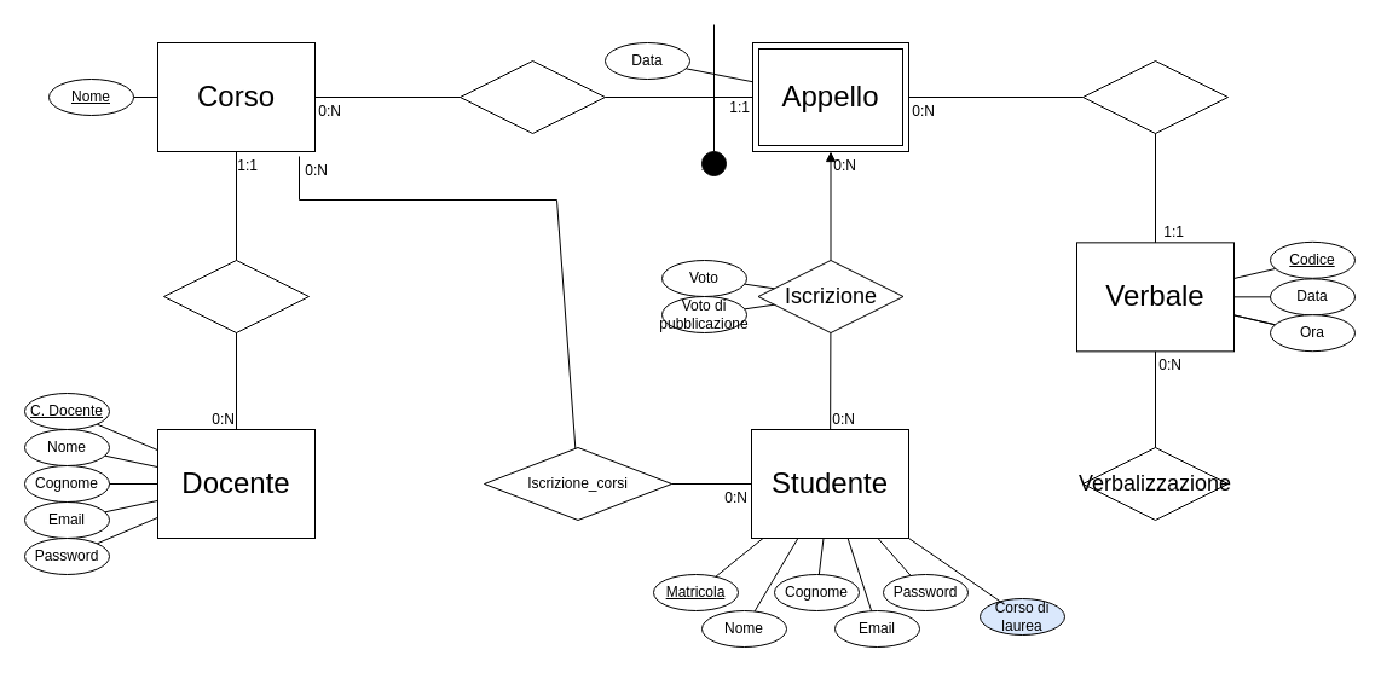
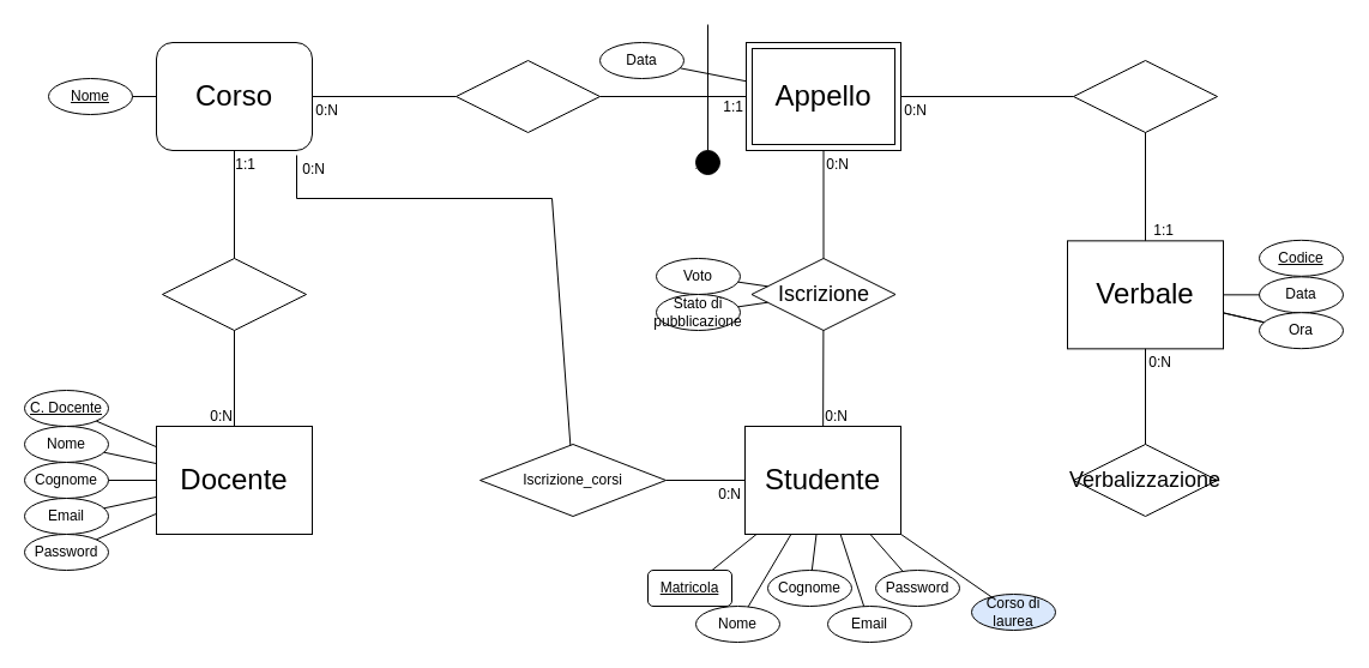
  <mxCell id="0" />
  <mxCell id="1" parent="0" />
  <mxCell id="2" value="&lt;font style=&quot;font-size: 24px;&quot;&gt;Docente&lt;/font&gt;" style="whiteSpace=wrap;html=1;align=center;" parent="1" vertex="1"><mxGeometry x="130" y="355" width="130" height="90" as="geometry" /></mxCell>
  <mxCell id="3" value="Nome" style="ellipse;whiteSpace=wrap;html=1;align=center;" parent="1" vertex="1"><mxGeometry x="20" y="355" width="70" height="30" as="geometry" /></mxCell>
  <mxCell id="4" value="Cognome" style="ellipse;whiteSpace=wrap;html=1;align=center;" parent="1" vertex="1"><mxGeometry x="20" y="385" width="70" height="30" as="geometry" /></mxCell>
  <mxCell id="5" value="Email" style="ellipse;whiteSpace=wrap;html=1;align=center;" parent="1" vertex="1"><mxGeometry x="20" y="415" width="70" height="30" as="geometry" /></mxCell>
  <mxCell id="6" value="Password" style="ellipse;whiteSpace=wrap;html=1;align=center;" parent="1" vertex="1"><mxGeometry x="20" y="445" width="70" height="30" as="geometry" /></mxCell>
  <mxCell id="7" value="C. Docente" style="ellipse;whiteSpace=wrap;html=1;align=center;fontStyle=4;" parent="1" vertex="1"><mxGeometry x="20" y="325" width="70" height="30" as="geometry" /></mxCell>
- <mxCell id="8" value="&lt;font style=&quot;font-size: 24px;&quot;&gt;Corso&lt;/font&gt;" style="whiteSpace=wrap;html=1;align=center;" parent="1" vertex="1"><mxGeometry x="130" y="35" width="130" height="90" as="geometry" /></mxCell>
+ <mxCell id="8" value="&lt;font style=&quot;font-size: 24px;&quot;&gt;Corso&lt;/font&gt;" style="whiteSpace=wrap;html=1;align=center;rounded=1;" parent="1" vertex="1"><mxGeometry x="130" y="35" width="130" height="90" as="geometry" /></mxCell>
  <mxCell id="9" value="Nome" style="ellipse;whiteSpace=wrap;html=1;align=center;fontStyle=4;" parent="1" vertex="1"><mxGeometry x="40" y="65" width="70" height="30" as="geometry" /></mxCell>
  <mxCell id="10" value="" style="shape=rhombus;perimeter=rhombusPerimeter;whiteSpace=wrap;html=1;align=center;" parent="1" vertex="1"><mxGeometry x="135" y="215" width="120" height="60" as="geometry" /></mxCell>
  <mxCell id="11" value="" style="endArrow=none;html=1;rounded=0;" parent="1" source="2" target="7" edge="1"><mxGeometry width="50" height="50" relative="1" as="geometry"><mxPoint x="120" y="525" as="sourcePoint" /><mxPoint x="170" y="475" as="targetPoint" /></mxGeometry></mxCell>
  <mxCell id="12" value="" style="endArrow=none;html=1;rounded=0;" parent="1" source="2" target="3" edge="1"><mxGeometry width="50" height="50" relative="1" as="geometry"><mxPoint x="140" y="382" as="sourcePoint" /><mxPoint x="90" y="361" as="targetPoint" /></mxGeometry></mxCell>
  <mxCell id="13" value="" style="endArrow=none;html=1;rounded=0;" parent="1" source="2" target="4" edge="1"><mxGeometry width="50" height="50" relative="1" as="geometry"><mxPoint x="150" y="392" as="sourcePoint" /><mxPoint x="100" y="371" as="targetPoint" /></mxGeometry></mxCell>
  <mxCell id="14" value="" style="endArrow=none;html=1;rounded=0;" parent="1" source="2" target="5" edge="1"><mxGeometry width="50" height="50" relative="1" as="geometry"><mxPoint x="160" y="402" as="sourcePoint" /><mxPoint x="110" y="381" as="targetPoint" /></mxGeometry></mxCell>
  <mxCell id="15" value="" style="endArrow=none;html=1;rounded=0;" parent="1" source="2" target="6" edge="1"><mxGeometry width="50" height="50" relative="1" as="geometry"><mxPoint x="170" y="412" as="sourcePoint" /><mxPoint x="120" y="391" as="targetPoint" /></mxGeometry></mxCell>
  <mxCell id="16" value="" style="endArrow=none;html=1;rounded=0;" parent="1" source="8" target="9" edge="1"><mxGeometry width="50" height="50" relative="1" as="geometry"><mxPoint x="120" y="50" as="sourcePoint" /><mxPoint x="70" y="29" as="targetPoint" /></mxGeometry></mxCell>
  <mxCell id="17" value="" style="endArrow=none;html=1;rounded=0;" parent="1" source="10" target="2" edge="1"><mxGeometry relative="1" as="geometry"><mxPoint x="20" y="295" as="sourcePoint" /><mxPoint x="180" y="295" as="targetPoint" /></mxGeometry></mxCell>
  <mxCell id="18" value="0:N" style="resizable=0;html=1;whiteSpace=wrap;align=right;verticalAlign=bottom;" parent="17" connectable="0" vertex="1"><mxGeometry x="1" relative="1" as="geometry"><mxPoint as="offset" /></mxGeometry></mxCell>
  <mxCell id="19" value="" style="endArrow=none;html=1;rounded=0;" parent="1" source="10" target="8" edge="1"><mxGeometry relative="1" as="geometry"><mxPoint x="140" y="200.2" as="sourcePoint" /><mxPoint x="175.729" as="targetPoint" y="115" /></mxGeometry></mxCell>
  <mxCell id="20" value="1:1" style="resizable=0;html=1;whiteSpace=wrap;align=right;verticalAlign=bottom;" parent="19" connectable="0" vertex="1"><mxGeometry x="1" relative="1" as="geometry"><mxPoint x="19" y="20" as="offset" /></mxGeometry></mxCell>
  <mxCell id="21" value="Data" style="ellipse;whiteSpace=wrap;html=1;align=center;" parent="1" vertex="1"><mxGeometry x="500" y="35" width="70" height="30" as="geometry" /></mxCell>
  <mxCell id="22" value="" style="endArrow=none;html=1;rounded=0;" parent="1" source="28" target="21" edge="1"><mxGeometry width="50" height="50" relative="1" as="geometry"><mxPoint x="631" y="83" as="sourcePoint" /><mxPoint x="590" y="79" as="targetPoint" /></mxGeometry></mxCell>
  <mxCell id="23" value="" style="shape=rhombus;perimeter=rhombusPerimeter;whiteSpace=wrap;html=1;align=center;" parent="1" vertex="1"><mxGeometry x="380" y="50" width="120" height="60" as="geometry" /></mxCell>
  <mxCell id="24" value="" style="endArrow=none;html=1;rounded=0;" parent="1" source="23" target="8" edge="1"><mxGeometry relative="1" as="geometry"><mxPoint x="101" y="233" as="sourcePoint" /><mxPoint x="172" y="135" as="targetPoint" /></mxGeometry></mxCell>
  <mxCell id="25" value="0:N" style="resizable=0;html=1;whiteSpace=wrap;align=right;verticalAlign=bottom;" parent="24" connectable="0" vertex="1"><mxGeometry x="1" relative="1" as="geometry"><mxPoint x="23" y="20" as="offset" /></mxGeometry></mxCell>
  <mxCell id="26" value="" style="endArrow=none;html=1;rounded=0;" parent="1" source="23" target="28" edge="1"><mxGeometry relative="1" as="geometry"><mxPoint x="111" y="243" as="sourcePoint" /><mxPoint x="182" y="145" as="targetPoint" /></mxGeometry></mxCell>
  <mxCell id="27" value="1:1" style="resizable=0;html=1;whiteSpace=wrap;align=right;verticalAlign=bottom;" parent="26" connectable="0" vertex="1"><mxGeometry x="1" relative="1" as="geometry"><mxPoint x="-1" y="17" as="offset" /></mxGeometry></mxCell>
  <mxCell id="28" value="&lt;font style=&quot;font-size: 24px;&quot;&gt;Appello&lt;/font&gt;" style="shape=ext;margin=3;double=1;whiteSpace=wrap;html=1;align=center;" parent="1" vertex="1"><mxGeometry x="622" y="35" width="129" height="90" as="geometry" /></mxCell>
  <mxCell id="29" value="" style="endArrow=none;html=1;rounded=0;" parent="1" source="31" edge="1"><mxGeometry width="50" height="50" relative="1" as="geometry"><mxPoint x="590" y="140" as="sourcePoint" /><mxPoint x="590" y="20" as="targetPoint" /></mxGeometry></mxCell>
  <mxCell id="30" value="" style="endArrow=none;html=1;rounded=0;" parent="1" target="31" edge="1"><mxGeometry width="50" height="50" relative="1" as="geometry"><mxPoint x="580" y="140" as="sourcePoint" /><mxPoint x="580" y="20" as="targetPoint" /></mxGeometry></mxCell>
  <mxCell id="31" value="" style="ellipse;whiteSpace=wrap;html=1;aspect=fixed;fillColor=#000000;" parent="1" vertex="1"><mxGeometry x="580" y="125" width="20" height="20" as="geometry" /></mxCell>
  <mxCell id="32" value="&lt;font style=&quot;font-size: 18px;&quot;&gt;Iscrizione&lt;/font&gt;" style="shape=rhombus;perimeter=rhombusPerimeter;whiteSpace=wrap;html=1;align=center;" parent="1" vertex="1"><mxGeometry x="626.5" y="215" width="120" height="60" as="geometry" /></mxCell>
- <mxCell id="33" value="" style="endArrow=block;html=1;rounded=0;" parent="1" source="32" target="28" edge="1"><mxGeometry relative="1" as="geometry"><mxPoint x="770" y="245" as="sourcePoint" /><mxPoint x="770" y="155" as="targetPoint" /></mxGeometry></mxCell>
+ <mxCell id="33" value="" style="endArrow=none;html=1;rounded=0;" parent="1" source="32" target="28" edge="1"><mxGeometry relative="1" as="geometry"><mxPoint x="770" y="245" as="sourcePoint" /><mxPoint x="770" y="155" as="targetPoint" /></mxGeometry></mxCell>
  <mxCell id="34" value="0:N" style="resizable=0;html=1;whiteSpace=wrap;align=right;verticalAlign=bottom;" parent="33" connectable="0" vertex="1"><mxGeometry x="1" relative="1" as="geometry"><mxPoint x="22" y="20" as="offset" /></mxGeometry></mxCell>
  <mxCell id="35" value="Voto" style="ellipse;whiteSpace=wrap;html=1;align=center;" parent="1" vertex="1"><mxGeometry x="547" y="215" width="70" height="30" as="geometry" /></mxCell>
- <mxCell id="36" value="Voto di pubblicazione" style="ellipse;whiteSpace=wrap;html=1;align=center;" parent="1" vertex="1"><mxGeometry x="547" y="245" width="70" height="30" as="geometry" /></mxCell>
+ <mxCell id="36" value="Stato di pubblicazione" style="ellipse;whiteSpace=wrap;html=1;align=center;" parent="1" vertex="1"><mxGeometry x="547" y="245" width="70" height="30" as="geometry" /></mxCell>
  <mxCell id="37" value="" style="endArrow=none;html=1;rounded=0;" parent="1" source="35" target="32" edge="1"><mxGeometry width="50" height="50" relative="1" as="geometry"><mxPoint x="632" y="77" as="sourcePoint" /><mxPoint x="577" y="66" as="targetPoint" /></mxGeometry></mxCell>
  <mxCell id="38" value="" style="endArrow=none;html=1;rounded=0;" parent="1" source="36" target="32" edge="1"><mxGeometry width="50" height="50" relative="1" as="geometry"><mxPoint x="791" y="244" as="sourcePoint" /><mxPoint x="745" y="249" as="targetPoint" /></mxGeometry></mxCell>
  <mxCell id="39" value="&lt;font style=&quot;font-size: 24px;&quot;&gt;Studente&lt;/font&gt;" style="whiteSpace=wrap;html=1;align=center;" parent="1" vertex="1"><mxGeometry x="621" y="355" width="130" height="90" as="geometry" /></mxCell>
  <mxCell id="40" value="Nome" style="ellipse;whiteSpace=wrap;html=1;align=center;" parent="1" vertex="1"><mxGeometry x="580" y="505" width="70" height="30" as="geometry" /></mxCell>
  <mxCell id="41" value="Cognome" style="ellipse;whiteSpace=wrap;html=1;align=center;" parent="1" vertex="1"><mxGeometry x="640" y="475" width="70" height="30" as="geometry" /></mxCell>
  <mxCell id="42" value="Email" style="ellipse;whiteSpace=wrap;html=1;align=center;" parent="1" vertex="1"><mxGeometry x="690" y="505" width="70" height="30" as="geometry" /></mxCell>
  <mxCell id="43" value="Password" style="ellipse;whiteSpace=wrap;html=1;align=center;" parent="1" vertex="1"><mxGeometry x="730" y="475" width="70" height="30" as="geometry" /></mxCell>
- <mxCell id="44" value="Matricola" style="ellipse;whiteSpace=wrap;html=1;align=center;fontStyle=4;" parent="1" vertex="1"><mxGeometry x="540" y="475" width="70" height="30" as="geometry" /></mxCell>
+ <mxCell id="44" value="Matricola" style="whiteSpace=wrap;html=1;align=center;fontStyle=4;rounded=1;" parent="1" vertex="1"><mxGeometry x="540" y="475" width="70" height="30" as="geometry" /></mxCell>
  <mxCell id="45" value="" style="endArrow=none;html=1;rounded=0;" parent="1" source="39" target="44" edge="1"><mxGeometry width="50" height="50" relative="1" as="geometry"><mxPoint x="611" y="525" as="sourcePoint" /><mxPoint x="661" y="475" as="targetPoint" /></mxGeometry></mxCell>
  <mxCell id="46" value="" style="endArrow=none;html=1;rounded=0;" parent="1" source="39" target="40" edge="1"><mxGeometry width="50" height="50" relative="1" as="geometry"><mxPoint x="631" y="382" as="sourcePoint" /><mxPoint x="581" y="361" as="targetPoint" /></mxGeometry></mxCell>
  <mxCell id="47" value="" style="endArrow=none;html=1;rounded=0;" parent="1" source="39" target="41" edge="1"><mxGeometry width="50" height="50" relative="1" as="geometry"><mxPoint x="641" y="392" as="sourcePoint" /><mxPoint x="591" y="371" as="targetPoint" /></mxGeometry></mxCell>
  <mxCell id="48" value="" style="endArrow=none;html=1;rounded=0;" parent="1" source="39" target="42" edge="1"><mxGeometry width="50" height="50" relative="1" as="geometry"><mxPoint x="651" y="402" as="sourcePoint" /><mxPoint x="601" y="381" as="targetPoint" /></mxGeometry></mxCell>
  <mxCell id="49" value="" style="endArrow=none;html=1;rounded=0;" parent="1" source="39" target="43" edge="1"><mxGeometry width="50" height="50" relative="1" as="geometry"><mxPoint x="661" y="412" as="sourcePoint" /><mxPoint x="611" y="391" as="targetPoint" /></mxGeometry></mxCell>
  <mxCell id="50" value="Corso di laurea" style="ellipse;whiteSpace=wrap;html=1;align=center;fillColor=#dae8fc;" parent="1" vertex="1"><mxGeometry x="810" y="495" width="70" height="30" as="geometry" /></mxCell>
  <mxCell id="51" value="" style="endArrow=none;html=1;rounded=0;" parent="1" source="39" target="50" edge="1"><mxGeometry width="50" height="50" relative="1" as="geometry"><mxPoint x="631" y="438" as="sourcePoint" /><mxPoint x="581" y="459" as="targetPoint" /></mxGeometry></mxCell>
  <mxCell id="52" value="" style="endArrow=none;html=1;rounded=0;" parent="1" source="32" target="39" edge="1"><mxGeometry relative="1" as="geometry"><mxPoint x="697" y="225" as="sourcePoint" /><mxPoint x="697" y="135" as="targetPoint" /></mxGeometry></mxCell>
  <mxCell id="53" value="0:N" style="resizable=0;html=1;whiteSpace=wrap;align=right;verticalAlign=bottom;" parent="52" connectable="0" vertex="1"><mxGeometry x="1" relative="1" as="geometry"><mxPoint x="22" as="offset" /></mxGeometry></mxCell>
  <mxCell id="54" value="&lt;font style=&quot;font-size: 24px;&quot;&gt;Verbale&lt;/font&gt;" style="whiteSpace=wrap;html=1;align=center;" parent="1" vertex="1"><mxGeometry x="890" y="200.35" width="130" height="90" as="geometry" /></mxCell>
  <mxCell id="55" value="Data" style="ellipse;whiteSpace=wrap;html=1;align=center;" parent="1" vertex="1"><mxGeometry x="1050" y="230.35" width="70" height="30" as="geometry" /></mxCell>
  <mxCell id="56" value="Codice" style="ellipse;whiteSpace=wrap;html=1;align=center;fontStyle=4;" parent="1" vertex="1"><mxGeometry x="1050" y="199.83" width="70" height="30" as="geometry" /></mxCell>
- <mxCell id="57" value="" style="endArrow=none;html=1;rounded=0;" parent="1" source="54" target="56" edge="1"><mxGeometry width="50" height="50" relative="1" as="geometry"><mxPoint x="880" y="370.35" as="sourcePoint" /><mxPoint x="930" y="320.35" as="targetPoint" /></mxGeometry></mxCell>
  <mxCell id="58" value="" style="endArrow=none;html=1;rounded=0;" parent="1" source="54" target="55" edge="1"><mxGeometry width="50" height="50" relative="1" as="geometry"><mxPoint x="900" y="227.35" as="sourcePoint" /><mxPoint x="850" y="206.35" as="targetPoint" /></mxGeometry></mxCell>
  <mxCell id="59" value="" style="endArrow=none;html=1;rounded=0;" parent="1" source="54" target="62" edge="1"><mxGeometry width="50" height="50" relative="1" as="geometry"><mxPoint x="910" y="237.35" as="sourcePoint" /><mxPoint x="860" y="216.35" as="targetPoint" /></mxGeometry></mxCell>
  <mxCell id="60" value="" style="shape=rhombus;perimeter=rhombusPerimeter;whiteSpace=wrap;html=1;align=center;" parent="1" vertex="1"><mxGeometry x="895" y="50" width="120" height="60" as="geometry" /></mxCell>
  <mxCell id="61" value="" style="endArrow=none;html=1;rounded=0;" parent="1" source="54" target="62" edge="1"><mxGeometry width="50" height="50" relative="1" as="geometry"><mxPoint x="955" y="200" as="sourcePoint" /><mxPoint x="955" y="180" as="targetPoint" /></mxGeometry></mxCell>
  <mxCell id="62" value="Ora" style="ellipse;whiteSpace=wrap;html=1;align=center;" parent="1" vertex="1"><mxGeometry x="1050" y="260.18" width="70" height="30" as="geometry" /></mxCell>
  <mxCell id="63" value="" style="endArrow=none;html=1;rounded=0;" parent="1" source="60" target="28" edge="1"><mxGeometry relative="1" as="geometry"><mxPoint x="960" y="95" as="sourcePoint" /><mxPoint x="840" y="95" as="targetPoint" /></mxGeometry></mxCell>
  <mxCell id="64" value="0:N" style="resizable=0;html=1;whiteSpace=wrap;align=right;verticalAlign=bottom;" parent="63" connectable="0" vertex="1"><mxGeometry x="1" relative="1" as="geometry"><mxPoint x="23" y="20" as="offset" /></mxGeometry></mxCell>
  <mxCell id="65" value="" style="endArrow=none;html=1;rounded=0;" parent="1" source="60" target="54" edge="1"><mxGeometry relative="1" as="geometry"><mxPoint x="950" y="180" as="sourcePoint" /><mxPoint x="780" y="155" as="targetPoint" /></mxGeometry></mxCell>
  <mxCell id="66" value="1:1" style="resizable=0;html=1;whiteSpace=wrap;align=right;verticalAlign=bottom;" parent="65" connectable="0" vertex="1"><mxGeometry x="1" relative="1" as="geometry"><mxPoint x="25" as="offset" /></mxGeometry></mxCell>
  <mxCell id="67" value="&lt;font style=&quot;font-size: 18px;&quot;&gt;Verbalizzazione&lt;/font&gt;" style="shape=rhombus;perimeter=rhombusPerimeter;whiteSpace=wrap;html=1;align=center;" parent="1" vertex="1"><mxGeometry x="895" y="370" width="120" height="60" as="geometry" /></mxCell>
  <mxCell id="68" value="" style="endArrow=none;html=1;rounded=0;" parent="1" source="67" target="54" edge="1"><mxGeometry relative="1" as="geometry"><mxPoint x="905" y="90" as="sourcePoint" /><mxPoint x="521" y="90" as="targetPoint" /></mxGeometry></mxCell>
  <mxCell id="69" value="0:N" style="resizable=0;html=1;whiteSpace=wrap;align=right;verticalAlign=bottom;" parent="68" connectable="0" vertex="1"><mxGeometry x="1" relative="1" as="geometry"><mxPoint x="23" y="20" as="offset" /></mxGeometry></mxCell>
  <mxCell id="70" value="Iscrizione_corsi" style="shape=rhombus;perimeter=rhombusPerimeter;whiteSpace=wrap;html=1;align=center;" vertex="1" parent="1"><mxGeometry x="400" y="370" width="155" height="60" as="geometry" /></mxCell>
  <mxCell id="71" value="" style="endArrow=none;html=1;rounded=0;entryX=0.9;entryY=1.044;entryDx=0;entryDy=0;entryPerimeter=0;" edge="1" parent="1" source="70" target="8"><mxGeometry relative="1" as="geometry"><mxPoint x="205" y="225" as="sourcePoint" /><mxPoint x="205" y="135" as="targetPoint" /><Array as="points"><mxPoint x="460" y="165" /><mxPoint x="247" y="165" /></Array></mxGeometry></mxCell>
  <mxCell id="72" value="0:N" style="resizable=0;html=1;whiteSpace=wrap;align=right;verticalAlign=bottom;" connectable="0" vertex="1" parent="71"><mxGeometry x="1" relative="1" as="geometry"><mxPoint x="25" y="20" as="offset" /></mxGeometry></mxCell>
  <mxCell id="73" value="" style="endArrow=none;html=1;rounded=0;" edge="1" parent="1" source="70" target="39"><mxGeometry relative="1" as="geometry"><mxPoint x="390" y="90" as="sourcePoint" /><mxPoint x="270" y="90" as="targetPoint" /></mxGeometry></mxCell>
  <mxCell id="74" value="0:N" style="resizable=0;html=1;whiteSpace=wrap;align=right;verticalAlign=bottom;" connectable="0" vertex="1" parent="73"><mxGeometry x="1" relative="1" as="geometry"><mxPoint x="-2" y="20" as="offset" /></mxGeometry></mxCell>
